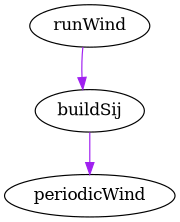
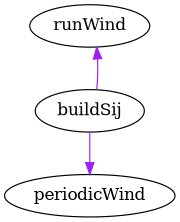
  digraph {
    edge [arrowhead=normal color=purple]
    runWind
    buildSij
    periodicWind
-   runWind -> buildSij
+   buildSij -> runWind
    buildSij -> periodicWind
  }
